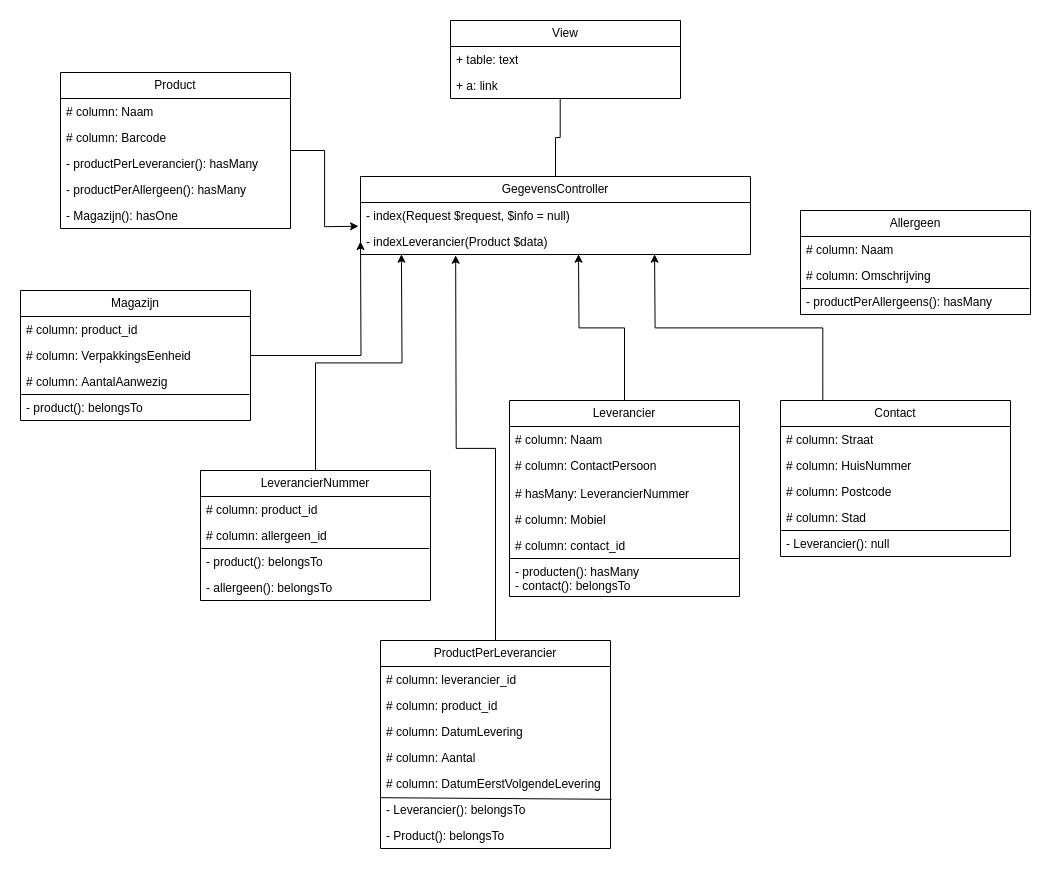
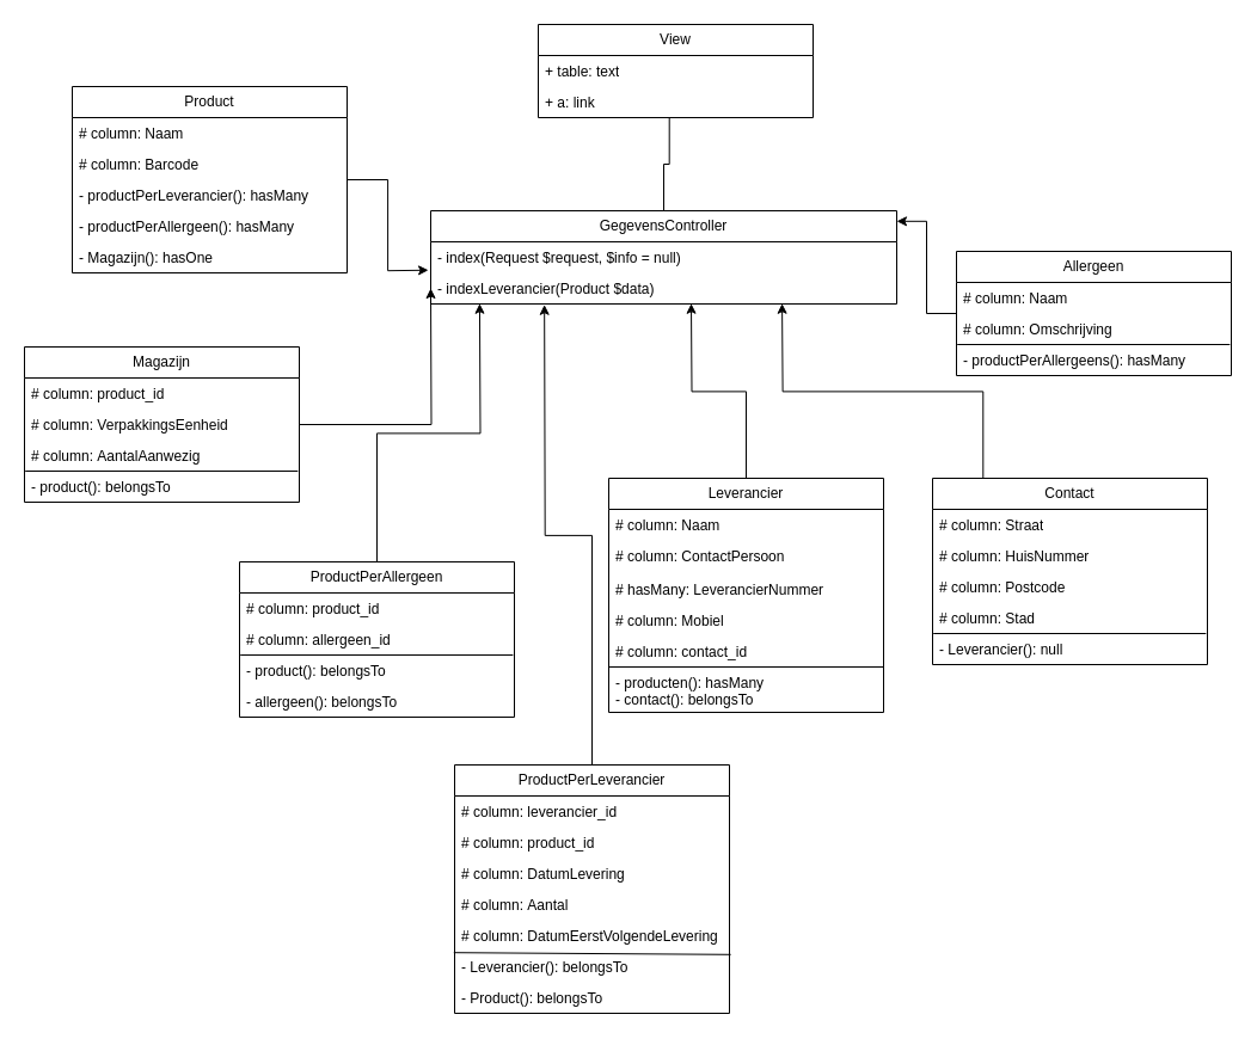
  <mxCell id="0" />
  <mxCell id="1" parent="0" />
  <mxCell id="2" value="Allergeen" style="swimlane;fontStyle=0;childLayout=stackLayout;horizontal=1;startSize=26;fillColor=none;horizontalStack=0;resizeParent=1;resizeParentMax=0;resizeLast=0;collapsible=1;marginBottom=0;whiteSpace=wrap;html=1;" parent="1" vertex="1"><mxGeometry x="800" y="210" width="230" height="104" as="geometry" /></mxCell>
  <mxCell id="3" value="# column: Naam" style="text;strokeColor=none;fillColor=none;align=left;verticalAlign=top;spacingLeft=4;spacingRight=4;overflow=hidden;rotatable=0;points=[[0,0.5],[1,0.5]];portConstraint=eastwest;whiteSpace=wrap;html=1;" parent="2" vertex="1"><mxGeometry y="26" width="230" height="26" as="geometry" /></mxCell>
  <mxCell id="4" value="# column: Omschrijving" style="text;strokeColor=none;fillColor=none;align=left;verticalAlign=top;spacingLeft=4;spacingRight=4;overflow=hidden;rotatable=0;points=[[0,0.5],[1,0.5]];portConstraint=eastwest;whiteSpace=wrap;html=1;" parent="2" vertex="1"><mxGeometry y="52" width="230" height="26" as="geometry" /></mxCell>
  <mxCell id="5" value="- productPerAllergeens(): hasMany" style="text;strokeColor=none;fillColor=none;align=left;verticalAlign=top;spacingLeft=4;spacingRight=4;overflow=hidden;rotatable=0;points=[[0,0.5],[1,0.5]];portConstraint=eastwest;whiteSpace=wrap;html=1;" parent="2" vertex="1"><mxGeometry y="78" width="230" height="26" as="geometry" /></mxCell>
  <mxCell id="6" value="" style="endArrow=none;html=1;rounded=0;entryX=0.995;entryY=0;entryDx=0;entryDy=0;entryPerimeter=0;exitX=0.003;exitY=0;exitDx=0;exitDy=0;exitPerimeter=0;" parent="2" source="5" target="5" edge="1"><mxGeometry width="50" height="50" relative="1" as="geometry"><mxPoint x="-100" y="180" as="sourcePoint" /><mxPoint x="-50" y="130" as="targetPoint" /></mxGeometry></mxCell>
  <mxCell id="7" value="Leverancier" style="swimlane;fontStyle=0;childLayout=stackLayout;horizontal=1;startSize=26;fillColor=none;horizontalStack=0;resizeParent=1;resizeParentMax=0;resizeLast=0;collapsible=1;marginBottom=0;whiteSpace=wrap;html=1;" parent="1" vertex="1"><mxGeometry x="509" y="400" width="230" height="196" as="geometry"><mxRectangle x="490" y="200" width="100" height="30" as="alternateBounds" /></mxGeometry></mxCell>
  <mxCell id="8" value="# column: Naam" style="text;strokeColor=none;fillColor=none;align=left;verticalAlign=top;spacingLeft=4;spacingRight=4;overflow=hidden;rotatable=0;points=[[0,0.5],[1,0.5]];portConstraint=eastwest;whiteSpace=wrap;html=1;" parent="7" vertex="1"><mxGeometry y="26" width="230" height="26" as="geometry" /></mxCell>
  <mxCell id="9" value="# column:&amp;nbsp;ContactPersoon" style="text;strokeColor=none;fillColor=none;align=left;verticalAlign=top;spacingLeft=4;spacingRight=4;overflow=hidden;rotatable=0;points=[[0,0.5],[1,0.5]];portConstraint=eastwest;whiteSpace=wrap;html=1;" parent="7" vertex="1"><mxGeometry y="52" width="230" height="28" as="geometry" /></mxCell>
  <mxCell id="10" value="# hasMany:&amp;nbsp;LeverancierNummer" style="text;strokeColor=none;fillColor=none;align=left;verticalAlign=top;spacingLeft=4;spacingRight=4;overflow=hidden;rotatable=0;points=[[0,0.5],[1,0.5]];portConstraint=eastwest;whiteSpace=wrap;html=1;" parent="7" vertex="1"><mxGeometry y="80" width="230" height="26" as="geometry" /></mxCell>
  <mxCell id="11" value="# column:&amp;nbsp;Mobiel" style="text;strokeColor=none;fillColor=none;align=left;verticalAlign=top;spacingLeft=4;spacingRight=4;overflow=hidden;rotatable=0;points=[[0,0.5],[1,0.5]];portConstraint=eastwest;whiteSpace=wrap;html=1;" parent="7" vertex="1"><mxGeometry y="106" width="230" height="26" as="geometry" /></mxCell>
  <mxCell id="12" value="# column: contact_id" style="text;strokeColor=none;fillColor=none;align=left;verticalAlign=top;spacingLeft=4;spacingRight=4;overflow=hidden;rotatable=0;points=[[0,0.5],[1,0.5]];portConstraint=eastwest;whiteSpace=wrap;html=1;" parent="7" vertex="1"><mxGeometry y="132" width="230" height="26" as="geometry" /></mxCell>
  <mxCell id="13" value="- producten(): hasMany&lt;div&gt;- contact(): belongsTo&lt;/div&gt;" style="text;strokeColor=none;fillColor=none;align=left;verticalAlign=top;spacingLeft=4;spacingRight=4;overflow=hidden;rotatable=0;points=[[0,0.5],[1,0.5]];portConstraint=eastwest;whiteSpace=wrap;html=1;" parent="7" vertex="1"><mxGeometry y="158" width="230" height="38" as="geometry" /></mxCell>
  <mxCell id="14" value="" style="endArrow=none;html=1;rounded=0;entryX=1.002;entryY=0;entryDx=0;entryDy=0;entryPerimeter=0;exitX=0;exitY=0;exitDx=0;exitDy=0;exitPerimeter=0;" parent="7" source="13" target="13" edge="1"><mxGeometry width="50" height="50" relative="1" as="geometry"><mxPoint x="-100" y="210" as="sourcePoint" /><mxPoint x="-50" y="160" as="targetPoint" /></mxGeometry></mxCell>
  <mxCell id="15" value="Magazijn" style="swimlane;fontStyle=0;childLayout=stackLayout;horizontal=1;startSize=26;fillColor=none;horizontalStack=0;resizeParent=1;resizeParentMax=0;resizeLast=0;collapsible=1;marginBottom=0;whiteSpace=wrap;html=1;" parent="1" vertex="1"><mxGeometry x="20" y="290" width="230" height="130" as="geometry" /></mxCell>
  <mxCell id="16" value="# column: product_id" style="text;strokeColor=none;fillColor=none;align=left;verticalAlign=top;spacingLeft=4;spacingRight=4;overflow=hidden;rotatable=0;points=[[0,0.5],[1,0.5]];portConstraint=eastwest;whiteSpace=wrap;html=1;" parent="15" vertex="1"><mxGeometry y="26" width="230" height="26" as="geometry" /></mxCell>
  <mxCell id="17" value="# column:&amp;nbsp;VerpakkingsEenheid" style="text;strokeColor=none;fillColor=none;align=left;verticalAlign=top;spacingLeft=4;spacingRight=4;overflow=hidden;rotatable=0;points=[[0,0.5],[1,0.5]];portConstraint=eastwest;whiteSpace=wrap;html=1;" parent="15" vertex="1"><mxGeometry y="52" width="230" height="26" as="geometry" /></mxCell>
  <mxCell id="18" value="# column:&amp;nbsp;AantalAanwezig" style="text;strokeColor=none;fillColor=none;align=left;verticalAlign=top;spacingLeft=4;spacingRight=4;overflow=hidden;rotatable=0;points=[[0,0.5],[1,0.5]];portConstraint=eastwest;whiteSpace=wrap;html=1;" parent="15" vertex="1"><mxGeometry y="78" width="230" height="26" as="geometry" /></mxCell>
  <mxCell id="19" value="- product(): belongsTo" style="text;strokeColor=none;fillColor=none;align=left;verticalAlign=top;spacingLeft=4;spacingRight=4;overflow=hidden;rotatable=0;points=[[0,0.5],[1,0.5]];portConstraint=eastwest;whiteSpace=wrap;html=1;" parent="15" vertex="1"><mxGeometry y="104" width="230" height="26" as="geometry" /></mxCell>
  <mxCell id="20" value="" style="endArrow=none;html=1;rounded=0;entryX=0.995;entryY=0;entryDx=0;entryDy=0;entryPerimeter=0;exitX=0.003;exitY=0;exitDx=0;exitDy=0;exitPerimeter=0;" parent="15" source="19" target="19" edge="1"><mxGeometry width="50" height="50" relative="1" as="geometry"><mxPoint x="-100" y="70" as="sourcePoint" /><mxPoint x="-50" y="20" as="targetPoint" /></mxGeometry></mxCell>
  <mxCell id="21" value="View" style="swimlane;fontStyle=0;childLayout=stackLayout;horizontal=1;startSize=26;fillColor=none;horizontalStack=0;resizeParent=1;resizeParentMax=0;resizeLast=0;collapsible=1;marginBottom=0;whiteSpace=wrap;html=1;" parent="1" vertex="1"><mxGeometry x="450" y="20" width="230" height="78" as="geometry" /></mxCell>
  <mxCell id="22" value="+ table: text" style="text;strokeColor=none;fillColor=none;align=left;verticalAlign=top;spacingLeft=4;spacingRight=4;overflow=hidden;rotatable=0;points=[[0,0.5],[1,0.5]];portConstraint=eastwest;whiteSpace=wrap;html=1;" parent="21" vertex="1"><mxGeometry y="26" width="230" height="26" as="geometry" /></mxCell>
  <mxCell id="23" value="+ a: link" style="text;strokeColor=none;fillColor=none;align=left;verticalAlign=top;spacingLeft=4;spacingRight=4;overflow=hidden;rotatable=0;points=[[0,0.5],[1,0.5]];portConstraint=eastwest;whiteSpace=wrap;html=1;" parent="21" vertex="1"><mxGeometry y="52" width="230" height="26" as="geometry" /></mxCell>
  <mxCell id="24" value="Product" style="swimlane;fontStyle=0;childLayout=stackLayout;horizontal=1;startSize=26;fillColor=none;horizontalStack=0;resizeParent=1;resizeParentMax=0;resizeLast=0;collapsible=1;marginBottom=0;whiteSpace=wrap;html=1;" parent="1" vertex="1"><mxGeometry x="60" y="72" width="230" height="156" as="geometry" /></mxCell>
  <mxCell id="25" value="# column:&amp;nbsp;Naam" style="text;strokeColor=none;fillColor=none;align=left;verticalAlign=top;spacingLeft=4;spacingRight=4;overflow=hidden;rotatable=0;points=[[0,0.5],[1,0.5]];portConstraint=eastwest;whiteSpace=wrap;html=1;" parent="24" vertex="1"><mxGeometry y="26" width="230" height="26" as="geometry" /></mxCell>
  <mxCell id="26" value="# column:&amp;nbsp;Barcode" style="text;strokeColor=none;fillColor=none;align=left;verticalAlign=top;spacingLeft=4;spacingRight=4;overflow=hidden;rotatable=0;points=[[0,0.5],[1,0.5]];portConstraint=eastwest;whiteSpace=wrap;html=1;" parent="24" vertex="1"><mxGeometry y="52" width="230" height="26" as="geometry" /></mxCell>
  <mxCell id="27" value="- productPerLeverancier(): hasMany" style="text;strokeColor=none;fillColor=none;align=left;verticalAlign=top;spacingLeft=4;spacingRight=4;overflow=hidden;rotatable=0;points=[[0,0.5],[1,0.5]];portConstraint=eastwest;whiteSpace=wrap;html=1;" parent="24" vertex="1"><mxGeometry y="78" width="230" height="26" as="geometry" /></mxCell>
  <mxCell id="28" value="- productPerAllergeen(): hasMany" style="text;strokeColor=none;fillColor=none;align=left;verticalAlign=top;spacingLeft=4;spacingRight=4;overflow=hidden;rotatable=0;points=[[0,0.5],[1,0.5]];portConstraint=eastwest;whiteSpace=wrap;html=1;" parent="24" vertex="1"><mxGeometry y="104" width="230" height="26" as="geometry" /></mxCell>
  <mxCell id="29" value="- Magazijn(): hasOne" style="text;strokeColor=none;fillColor=none;align=left;verticalAlign=top;spacingLeft=4;spacingRight=4;overflow=hidden;rotatable=0;points=[[0,0.5],[1,0.5]];portConstraint=eastwest;whiteSpace=wrap;html=1;" parent="24" vertex="1"><mxGeometry y="130" width="230" height="26" as="geometry" /></mxCell>
  <mxCell id="30" value="ProductPerLeverancier" style="swimlane;fontStyle=0;childLayout=stackLayout;horizontal=1;startSize=26;fillColor=none;horizontalStack=0;resizeParent=1;resizeParentMax=0;resizeLast=0;collapsible=1;marginBottom=0;whiteSpace=wrap;html=1;" parent="1" vertex="1"><mxGeometry x="380" y="640" width="230" height="208" as="geometry"><mxRectangle x="560" y="840" width="160" height="30" as="alternateBounds" /></mxGeometry></mxCell>
  <mxCell id="31" value="# column:&amp;nbsp;leverancier_id" style="text;strokeColor=none;fillColor=none;align=left;verticalAlign=top;spacingLeft=4;spacingRight=4;overflow=hidden;rotatable=0;points=[[0,0.5],[1,0.5]];portConstraint=eastwest;whiteSpace=wrap;html=1;" parent="30" vertex="1"><mxGeometry y="26" width="230" height="26" as="geometry" /></mxCell>
  <mxCell id="32" value="# column:&amp;nbsp;product_id" style="text;strokeColor=none;fillColor=none;align=left;verticalAlign=top;spacingLeft=4;spacingRight=4;overflow=hidden;rotatable=0;points=[[0,0.5],[1,0.5]];portConstraint=eastwest;whiteSpace=wrap;html=1;" parent="30" vertex="1"><mxGeometry y="52" width="230" height="26" as="geometry" /></mxCell>
  <mxCell id="33" value="# column:&amp;nbsp;DatumLevering" style="text;strokeColor=none;fillColor=none;align=left;verticalAlign=top;spacingLeft=4;spacingRight=4;overflow=hidden;rotatable=0;points=[[0,0.5],[1,0.5]];portConstraint=eastwest;whiteSpace=wrap;html=1;" parent="30" vertex="1"><mxGeometry y="78" width="230" height="26" as="geometry" /></mxCell>
  <mxCell id="34" value="# column:&amp;nbsp;Aantal" style="text;strokeColor=none;fillColor=none;align=left;verticalAlign=top;spacingLeft=4;spacingRight=4;overflow=hidden;rotatable=0;points=[[0,0.5],[1,0.5]];portConstraint=eastwest;whiteSpace=wrap;html=1;" parent="30" vertex="1"><mxGeometry y="104" width="230" height="26" as="geometry" /></mxCell>
  <mxCell id="35" value="# column:&amp;nbsp;DatumEerstVolgendeLevering" style="text;strokeColor=none;fillColor=none;align=left;verticalAlign=top;spacingLeft=4;spacingRight=4;overflow=hidden;rotatable=0;points=[[0,0.5],[1,0.5]];portConstraint=eastwest;whiteSpace=wrap;html=1;glass=1;" parent="30" vertex="1"><mxGeometry y="130" width="230" height="26" as="geometry" /></mxCell>
  <mxCell id="36" value="- Leverancier(): belongsTo" style="text;strokeColor=none;fillColor=none;align=left;verticalAlign=top;spacingLeft=4;spacingRight=4;overflow=hidden;rotatable=0;points=[[0,0.5],[1,0.5]];portConstraint=eastwest;whiteSpace=wrap;html=1;" parent="30" vertex="1"><mxGeometry y="156" width="230" height="26" as="geometry" /></mxCell>
  <mxCell id="37" value="- Product(): belongsTo" style="text;strokeColor=none;fillColor=none;align=left;verticalAlign=top;spacingLeft=4;spacingRight=4;overflow=hidden;rotatable=0;points=[[0,0.5],[1,0.5]];portConstraint=eastwest;whiteSpace=wrap;html=1;" parent="30" vertex="1"><mxGeometry y="182" width="230" height="26" as="geometry" /></mxCell>
  <mxCell id="38" value="" style="endArrow=none;html=1;rounded=0;exitX=-0.003;exitY=0.046;exitDx=0;exitDy=0;exitPerimeter=0;entryX=1.005;entryY=0.108;entryDx=0;entryDy=0;entryPerimeter=0;" parent="30" source="36" target="36" edge="1"><mxGeometry width="50" height="50" relative="1" as="geometry"><mxPoint x="-100" y="-30" as="sourcePoint" /><mxPoint x="250" y="80" as="targetPoint" /></mxGeometry></mxCell>
  <mxCell id="39" value="GegevensController" style="swimlane;fontStyle=0;childLayout=stackLayout;horizontal=1;startSize=26;fillColor=none;horizontalStack=0;resizeParent=1;resizeParentMax=0;resizeLast=0;collapsible=1;marginBottom=0;whiteSpace=wrap;html=1;" parent="1" vertex="1"><mxGeometry x="360" y="176" width="390" height="78" as="geometry" /></mxCell>
  <mxCell id="40" value="- index(Request $request, $info = null)" style="text;strokeColor=none;fillColor=none;align=left;verticalAlign=top;spacingLeft=4;spacingRight=4;overflow=hidden;rotatable=0;points=[[0,0.5],[1,0.5]];portConstraint=eastwest;whiteSpace=wrap;html=1;" parent="39" vertex="1"><mxGeometry y="26" width="390" height="26" as="geometry" /></mxCell>
  <mxCell id="41" value="- indexLeverancier(Product $data)" style="text;strokeColor=none;fillColor=none;align=left;verticalAlign=top;spacingLeft=4;spacingRight=4;overflow=hidden;rotatable=0;points=[[0,0.5],[1,0.5]];portConstraint=eastwest;whiteSpace=wrap;html=1;" vertex="1" parent="39"><mxGeometry y="52" width="390" height="26" as="geometry" /></mxCell>
  <mxCell id="42" value="Contact" style="swimlane;fontStyle=0;childLayout=stackLayout;horizontal=1;startSize=26;fillColor=none;horizontalStack=0;resizeParent=1;resizeParentMax=0;resizeLast=0;collapsible=1;marginBottom=0;whiteSpace=wrap;html=1;" parent="1" vertex="1"><mxGeometry x="780" y="400" width="230" height="156" as="geometry" /></mxCell>
  <mxCell id="43" value="# column: Straat" style="text;strokeColor=none;fillColor=none;align=left;verticalAlign=top;spacingLeft=4;spacingRight=4;overflow=hidden;rotatable=0;points=[[0,0.5],[1,0.5]];portConstraint=eastwest;whiteSpace=wrap;html=1;" parent="42" vertex="1"><mxGeometry y="26" width="230" height="26" as="geometry" /></mxCell>
  <mxCell id="44" value="# column: HuisNummer" style="text;strokeColor=none;fillColor=none;align=left;verticalAlign=top;spacingLeft=4;spacingRight=4;overflow=hidden;rotatable=0;points=[[0,0.5],[1,0.5]];portConstraint=eastwest;whiteSpace=wrap;html=1;" parent="42" vertex="1"><mxGeometry y="52" width="230" height="26" as="geometry" /></mxCell>
  <mxCell id="45" value="# column: Postcode" style="text;strokeColor=none;fillColor=none;align=left;verticalAlign=top;spacingLeft=4;spacingRight=4;overflow=hidden;rotatable=0;points=[[0,0.5],[1,0.5]];portConstraint=eastwest;whiteSpace=wrap;html=1;" parent="42" vertex="1"><mxGeometry y="78" width="230" height="26" as="geometry" /></mxCell>
  <mxCell id="46" value="# column: Stad" style="text;strokeColor=none;fillColor=none;align=left;verticalAlign=top;spacingLeft=4;spacingRight=4;overflow=hidden;rotatable=0;points=[[0,0.5],[1,0.5]];portConstraint=eastwest;whiteSpace=wrap;html=1;" parent="42" vertex="1"><mxGeometry y="104" width="230" height="26" as="geometry" /></mxCell>
  <mxCell id="47" value="- Leverancier(): null" style="text;strokeColor=none;fillColor=none;align=left;verticalAlign=top;spacingLeft=4;spacingRight=4;overflow=hidden;rotatable=0;points=[[0,0.5],[1,0.5]];portConstraint=eastwest;whiteSpace=wrap;html=1;" parent="42" vertex="1"><mxGeometry y="130" width="230" height="26" as="geometry" /></mxCell>
  <mxCell id="48" value="" style="endArrow=none;html=1;rounded=0;entryX=0.995;entryY=0;entryDx=0;entryDy=0;entryPerimeter=0;exitX=0.003;exitY=0;exitDx=0;exitDy=0;exitPerimeter=0;" parent="42" source="47" target="47" edge="1"><mxGeometry width="50" height="50" relative="1" as="geometry"><mxPoint x="-100" y="180" as="sourcePoint" /><mxPoint x="-50" y="130" as="targetPoint" /></mxGeometry></mxCell>
- <mxCell id="49" value="LeverancierNummer" style="swimlane;fontStyle=0;childLayout=stackLayout;horizontal=1;startSize=26;fillColor=none;horizontalStack=0;resizeParent=1;resizeParentMax=0;resizeLast=0;collapsible=1;marginBottom=0;whiteSpace=wrap;html=1;" parent="1" vertex="1"><mxGeometry x="200" y="470" width="230" height="130" as="geometry" /></mxCell>
+ <mxCell id="49" value="ProductPerAllergeen" style="swimlane;fontStyle=0;childLayout=stackLayout;horizontal=1;startSize=26;fillColor=none;horizontalStack=0;resizeParent=1;resizeParentMax=0;resizeLast=0;collapsible=1;marginBottom=0;whiteSpace=wrap;html=1;" parent="1" vertex="1"><mxGeometry x="200" y="470" width="230" height="130" as="geometry" /></mxCell>
  <mxCell id="50" value="# column: product_id" style="text;strokeColor=none;fillColor=none;align=left;verticalAlign=top;spacingLeft=4;spacingRight=4;overflow=hidden;rotatable=0;points=[[0,0.5],[1,0.5]];portConstraint=eastwest;whiteSpace=wrap;html=1;" parent="49" vertex="1"><mxGeometry y="26" width="230" height="26" as="geometry" /></mxCell>
  <mxCell id="51" value="# column:&amp;nbsp;allergeen_id" style="text;strokeColor=none;fillColor=none;align=left;verticalAlign=top;spacingLeft=4;spacingRight=4;overflow=hidden;rotatable=0;points=[[0,0.5],[1,0.5]];portConstraint=eastwest;whiteSpace=wrap;html=1;" parent="49" vertex="1"><mxGeometry y="52" width="230" height="26" as="geometry" /></mxCell>
  <mxCell id="52" value="- product(): belongsTo" style="text;strokeColor=none;fillColor=none;align=left;verticalAlign=top;spacingLeft=4;spacingRight=4;overflow=hidden;rotatable=0;points=[[0,0.5],[1,0.5]];portConstraint=eastwest;whiteSpace=wrap;html=1;" parent="49" vertex="1"><mxGeometry y="78" width="230" height="26" as="geometry" /></mxCell>
  <mxCell id="53" value="" style="endArrow=none;html=1;rounded=0;entryX=0.995;entryY=0;entryDx=0;entryDy=0;entryPerimeter=0;exitX=0.003;exitY=0;exitDx=0;exitDy=0;exitPerimeter=0;" parent="49" source="52" target="52" edge="1"><mxGeometry width="50" height="50" relative="1" as="geometry"><mxPoint x="-100" y="70" as="sourcePoint" /><mxPoint x="-50" y="20" as="targetPoint" /></mxGeometry></mxCell>
  <mxCell id="54" value="- allergeen(): belongsTo" style="text;strokeColor=none;fillColor=none;align=left;verticalAlign=top;spacingLeft=4;spacingRight=4;overflow=hidden;rotatable=0;points=[[0,0.5],[1,0.5]];portConstraint=eastwest;whiteSpace=wrap;html=1;" parent="49" vertex="1"><mxGeometry y="104" width="230" height="26" as="geometry" /></mxCell>
  <mxCell id="55" style="edgeStyle=orthogonalEdgeStyle;rounded=0;orthogonalLoop=1;jettySize=auto;html=1;entryX=0.244;entryY=1.029;entryDx=0;entryDy=0;entryPerimeter=0;" parent="1" source="30" edge="1"><mxGeometry relative="1" as="geometry"><mxPoint x="455.16" y="254.754" as="targetPoint" /></mxGeometry></mxCell>
  <mxCell id="56" style="edgeStyle=orthogonalEdgeStyle;rounded=0;orthogonalLoop=1;jettySize=auto;html=1;entryX=0.559;entryY=0.99;entryDx=0;entryDy=0;entryPerimeter=0;" parent="1" source="7" edge="1"><mxGeometry relative="1" as="geometry"><mxPoint x="578.01" y="253.74" as="targetPoint" /></mxGeometry></mxCell>
  <mxCell id="57" style="edgeStyle=orthogonalEdgeStyle;rounded=0;orthogonalLoop=1;jettySize=auto;html=1;entryX=0.754;entryY=0.99;entryDx=0;entryDy=0;entryPerimeter=0;exitX=0.184;exitY=0.003;exitDx=0;exitDy=0;exitPerimeter=0;" parent="1" source="42" edge="1"><mxGeometry relative="1" as="geometry"><mxPoint x="654.06" y="253.74" as="targetPoint" /></mxGeometry></mxCell>
+ <mxCell id="58" style="edgeStyle=orthogonalEdgeStyle;rounded=0;orthogonalLoop=1;jettySize=auto;html=1;entryX=1;entryY=0.113;entryDx=0;entryDy=0;entryPerimeter=0;" parent="1" source="2" target="39" edge="1"><mxGeometry relative="1" as="geometry" /></mxCell>
  <mxCell id="59" style="edgeStyle=orthogonalEdgeStyle;rounded=0;orthogonalLoop=1;jettySize=auto;html=1;entryX=0.105;entryY=0.99;entryDx=0;entryDy=0;entryPerimeter=0;" parent="1" source="49" edge="1"><mxGeometry relative="1" as="geometry"><mxPoint x="400.95" y="253.74" as="targetPoint" /></mxGeometry></mxCell>
  <mxCell id="60" style="edgeStyle=orthogonalEdgeStyle;rounded=0;orthogonalLoop=1;jettySize=auto;html=1;entryX=0;entryY=0.5;entryDx=0;entryDy=0;" parent="1" source="15" edge="1"><mxGeometry relative="1" as="geometry"><mxPoint x="360" y="241" as="targetPoint" /></mxGeometry></mxCell>
  <mxCell id="61" style="edgeStyle=orthogonalEdgeStyle;rounded=0;orthogonalLoop=1;jettySize=auto;html=1;entryX=-0.005;entryY=-0.087;entryDx=0;entryDy=0;entryPerimeter=0;" parent="1" source="24" edge="1"><mxGeometry relative="1" as="geometry"><mxPoint x="358.05" y="225.738" as="targetPoint" /></mxGeometry></mxCell>
  <mxCell id="62" style="edgeStyle=orthogonalEdgeStyle;rounded=0;orthogonalLoop=1;jettySize=auto;html=1;entryX=0.477;entryY=1.016;entryDx=0;entryDy=0;entryPerimeter=0;endArrow=none;" edge="1" parent="1" source="39" target="23"><mxGeometry relative="1" as="geometry" /></mxCell>
